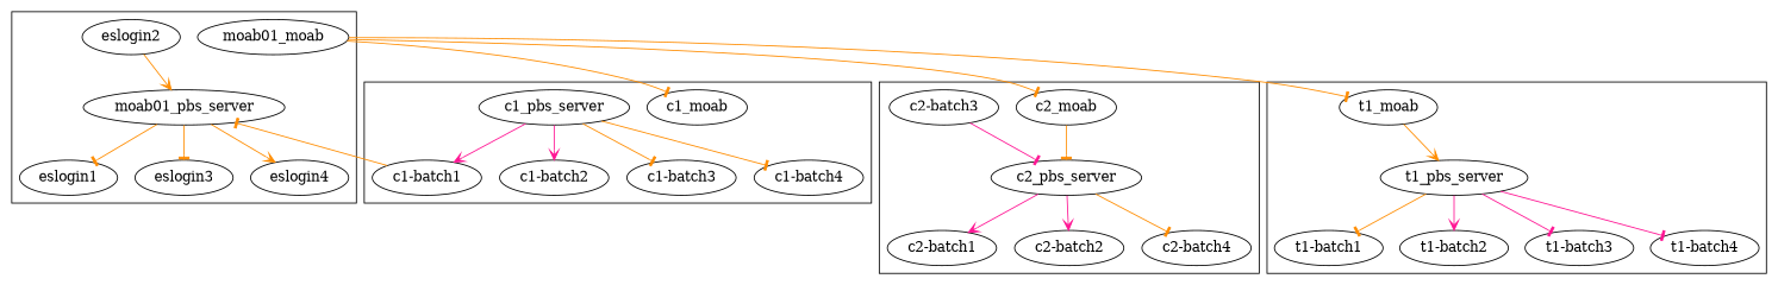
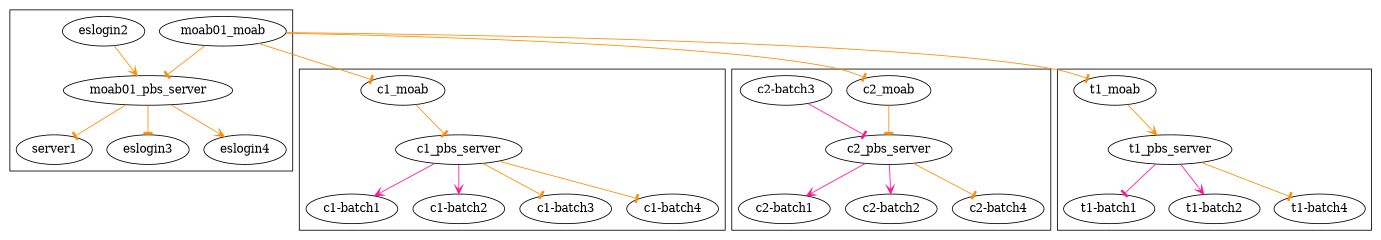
  digraph {
    edge [arrowhead=tee color=darkorange]
    moab01_moab
    moab01_pbs_server
-   eslogin1
+   eslogin1 [label=server1]
    eslogin2
    eslogin3
    eslogin4
    c1_moab
    c1_pbs_server
    "c1-batch1"
    "c1-batch2"
    "c1-batch3"
    "c1-batch4"
    c2_moab
    c2_pbs_server
    "c2-batch1"
    "c2-batch2"
    "c2-batch3"
    "c2-batch4"
    t1_moab
    t1_pbs_server
    "t1-batch1"
    "t1-batch2"
-   "t1-batch3"
    "t1-batch4"
    subgraph cluster_1 {
      moab01_moab
      moab01_pbs_server
      eslogin1
      eslogin2
      eslogin3
      eslogin4
    }
    subgraph cluster_2 {
      c1_moab
      c1_pbs_server
      "c1-batch1"
      "c1-batch2"
      "c1-batch3"
      "c1-batch4"
    }
    subgraph cluster_3 {
      c2_moab
      c2_pbs_server
      "c2-batch1"
      "c2-batch2"
      "c2-batch3"
      "c2-batch4"
    }
    subgraph cluster_4 {
      t1_moab
      t1_pbs_server
      "t1-batch1"
      "t1-batch2"
-     "t1-batch3"
      "t1-batch4"
    }
-   "c1-batch1" -> moab01_pbs_server
+   moab01_moab -> moab01_pbs_server
    moab01_moab -> c1_moab
    moab01_moab -> c2_moab
    moab01_moab -> t1_moab
    moab01_pbs_server -> eslogin1
    moab01_pbs_server -> eslogin3
    moab01_pbs_server -> eslogin4 [arrowhead=vee]
    eslogin2 -> moab01_pbs_server [arrowhead=vee]
+   c1_moab -> c1_pbs_server
    c1_pbs_server -> "c1-batch1" [arrowhead=vee color=deeppink]
    c1_pbs_server -> "c1-batch2" [arrowhead=vee color=deeppink]
    c1_pbs_server -> "c1-batch3"
    c1_pbs_server -> "c1-batch4"
    c2_moab -> c2_pbs_server
    c2_pbs_server -> "c2-batch1" [arrowhead=vee color=deeppink]
    c2_pbs_server -> "c2-batch2" [arrowhead=vee color=deeppink]
    c2_pbs_server -> "c2-batch4"
    "c2-batch3" -> c2_pbs_server [color=deeppink]
    t1_moab -> t1_pbs_server [arrowhead=vee]
-   t1_pbs_server -> "t1-batch1"
+   t1_pbs_server -> "t1-batch1" [color=deeppink]
    t1_pbs_server -> "t1-batch2" [arrowhead=vee color=deeppink]
-   t1_pbs_server -> "t1-batch3" [color=deeppink]
-   t1_pbs_server -> "t1-batch4" [color=deeppink]
+   t1_pbs_server -> "t1-batch4"
  }
